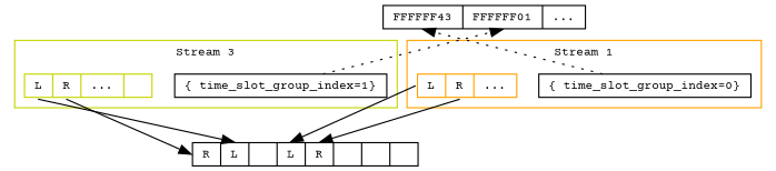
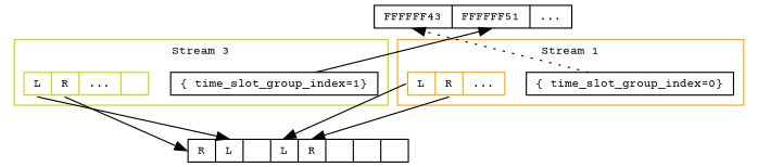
  digraph {
    fontname="Courier Prime"
    splines=false
    node [fontname="Courier Prime" fontsize=10 shape=record]
    edge [fontname="Courier Prime"]
-   n1 [height=.1 label="<acpi0>FFFFFF43 |<acpi1>FFFFFF01 |..."]
+   n1 [height=.1 label="<acpi0>FFFFFF43 |<acpi1>FFFFFF51 |..."]
    n2 [height=.1 label="<0>R |<1>L |<2> |<3>L |<4>R |<5> |<6> |<7> "]
    n3 [height=.1 label="\{ time_slot_group_index=1\}"]
    n4 [color="#C4D600" height=.1 label="<l>L |<r>R |... |<p>"]
    n5 [height=.1 label="\{ time_slot_group_index=0\}"]
    n6 [color="#FFA300" height=.1 label="<l>L |<r>R |..."]
    subgraph sub_1 {
      rank=min
      n1
    }
    subgraph sub_2 {
      rank=max
      n2
    }
    subgraph cluster_3 {
      color="#C4D600"
      fontsize=10
      label="Stream 3"
      n3
      n4
    }
    subgraph cluster_4 {
      fontsize=10
      label="tdm_ts_group[8]"
    }
    subgraph cluster_5 {
      color="#FFA300"
      fontsize=10
      label="Stream 1"
      n5
      n6
    }
-   n3 -> n1 [headport=acpi1 style=dotted]
+   n3 -> n1 [headport=acpi1 style=solid]
    n4 -> n2 [headport=1 tailport=l]
    n4 -> n2 [headport=0 tailport=r]
    n5 -> n1 [headport=acpi0 style=dotted]
    n6 -> n2 [headport=3 tailport=l]
    n6 -> n2 [headport=4 tailport=r]
  }
